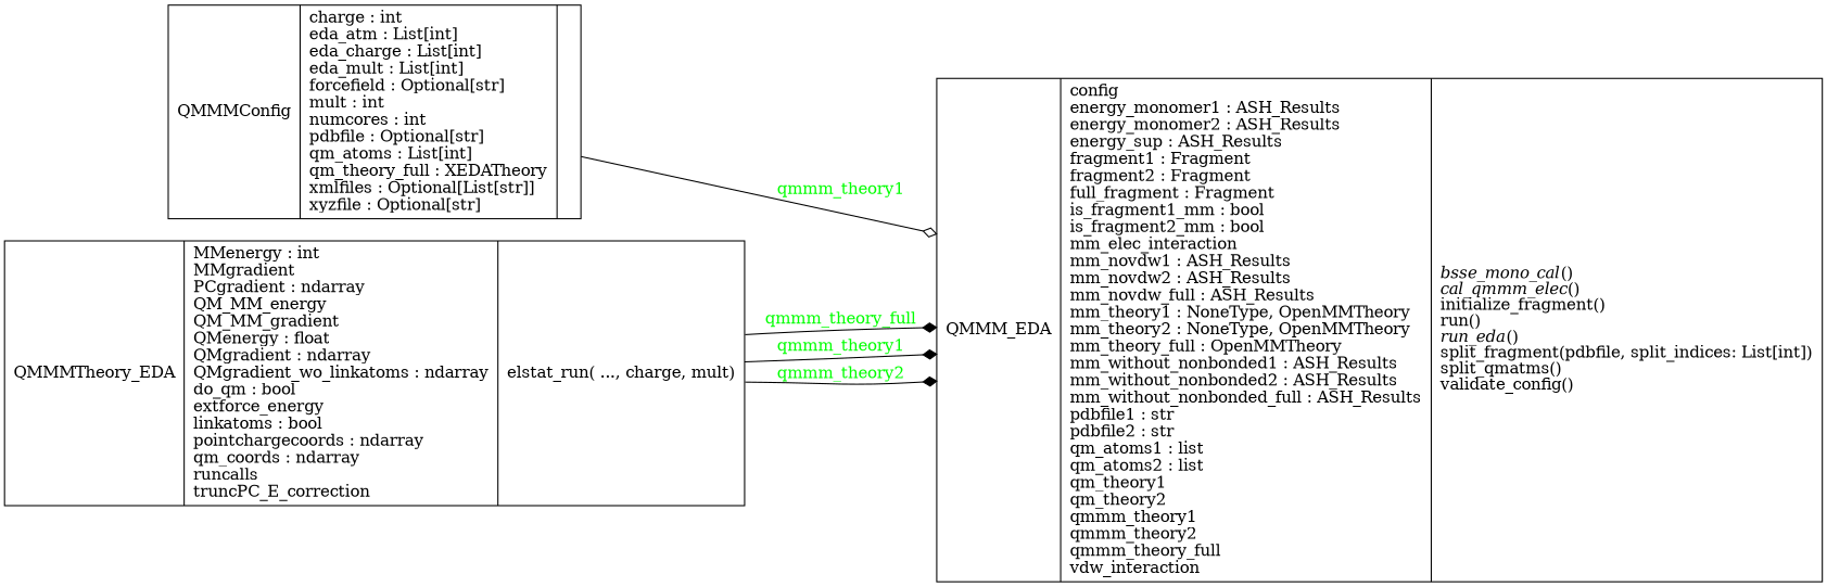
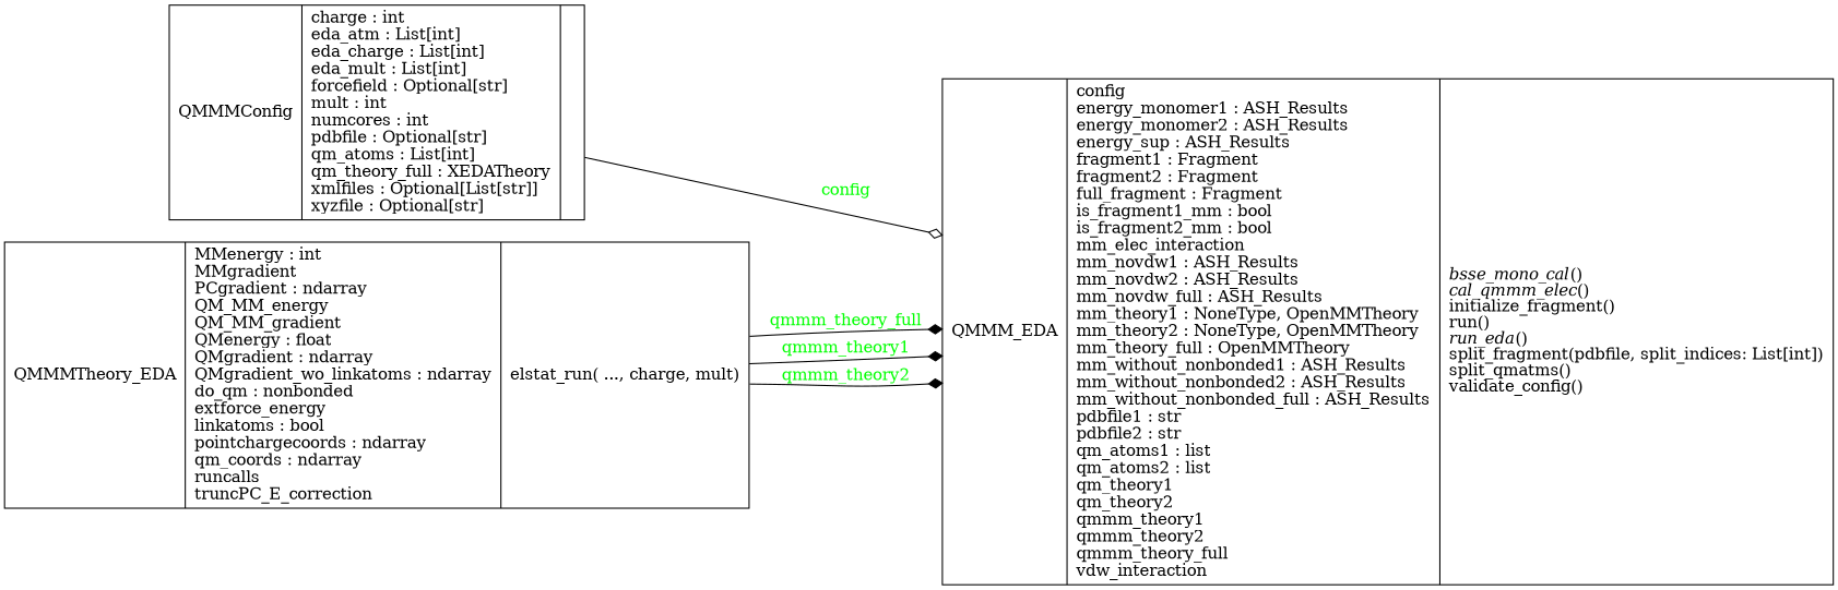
  digraph {
    rankdir=LR
    node [color=black fontcolor=black shape=record style=solid]
    edge [arrowhead=diamond arrowtail=none fontcolor=green style=solid]
    n1 [label=<{QMMMConfig|charge : int<br ALIGN="LEFT"/>eda_atm : List[int]<br ALIGN="LEFT"/>eda_charge : List[int]<br ALIGN="LEFT"/>eda_mult : List[int]<br ALIGN="LEFT"/>forcefield : Optional[str]<br ALIGN="LEFT"/>mult : int<br ALIGN="LEFT"/>numcores : int<br ALIGN="LEFT"/>pdbfile : Optional[str]<br ALIGN="LEFT"/>qm_atoms : List[int]<br ALIGN="LEFT"/>qm_theory_full : XEDATheory<br ALIGN="LEFT"/>xmlfiles : Optional[List[str]]<br ALIGN="LEFT"/>xyzfile : Optional[str]<br ALIGN="LEFT"/>|}>]
    n2 [label=<{QMMM_EDA|config<br ALIGN="LEFT"/>energy_monomer1 : ASH_Results<br ALIGN="LEFT"/>energy_monomer2 : ASH_Results<br ALIGN="LEFT"/>energy_sup : ASH_Results<br ALIGN="LEFT"/>fragment1 : Fragment<br ALIGN="LEFT"/>fragment2 : Fragment<br ALIGN="LEFT"/>full_fragment : Fragment<br ALIGN="LEFT"/>is_fragment1_mm : bool<br ALIGN="LEFT"/>is_fragment2_mm : bool<br ALIGN="LEFT"/>mm_elec_interaction<br ALIGN="LEFT"/>mm_novdw1 : ASH_Results<br ALIGN="LEFT"/>mm_novdw2 : ASH_Results<br ALIGN="LEFT"/>mm_novdw_full : ASH_Results<br ALIGN="LEFT"/>mm_theory1 : NoneType, OpenMMTheory<br ALIGN="LEFT"/>mm_theory2 : NoneType, OpenMMTheory<br ALIGN="LEFT"/>mm_theory_full : OpenMMTheory<br ALIGN="LEFT"/>mm_without_nonbonded1 : ASH_Results<br ALIGN="LEFT"/>mm_without_nonbonded2 : ASH_Results<br ALIGN="LEFT"/>mm_without_nonbonded_full : ASH_Results<br ALIGN="LEFT"/>pdbfile1 : str<br ALIGN="LEFT"/>pdbfile2 : str<br ALIGN="LEFT"/>qm_atoms1 : list<br ALIGN="LEFT"/>qm_atoms2 : list<br ALIGN="LEFT"/>qm_theory1<br ALIGN="LEFT"/>qm_theory2<br ALIGN="LEFT"/>qmmm_theory1<br ALIGN="LEFT"/>qmmm_theory2<br ALIGN="LEFT"/>qmmm_theory_full<br ALIGN="LEFT"/>vdw_interaction<br ALIGN="LEFT"/>|<I>bsse_mono_cal</I>()<br ALIGN="LEFT"/><I>cal_qmmm_elec</I>()<br ALIGN="LEFT"/>initialize_fragment()<br ALIGN="LEFT"/>run()<br ALIGN="LEFT"/><I>run_eda</I>()<br ALIGN="LEFT"/>split_fragment(pdbfile, split_indices: List[int])<br ALIGN="LEFT"/>split_qmatms()<br ALIGN="LEFT"/>validate_config()<br ALIGN="LEFT"/>}>]
-   n3 [label=<{QMMMTheory_EDA|MMenergy : int<br ALIGN="LEFT"/>MMgradient<br ALIGN="LEFT"/>PCgradient : ndarray<br ALIGN="LEFT"/>QM_MM_energy<br ALIGN="LEFT"/>QM_MM_gradient<br ALIGN="LEFT"/>QMenergy : float<br ALIGN="LEFT"/>QMgradient : ndarray<br ALIGN="LEFT"/>QMgradient_wo_linkatoms : ndarray<br ALIGN="LEFT"/>do_qm : bool<br ALIGN="LEFT"/>extforce_energy<br ALIGN="LEFT"/>linkatoms : bool<br ALIGN="LEFT"/>pointchargecoords : ndarray<br ALIGN="LEFT"/>qm_coords : ndarray<br ALIGN="LEFT"/>runcalls<br ALIGN="LEFT"/>truncPC_E_correction<br ALIGN="LEFT"/>|elstat_run( ..., charge, mult)<br ALIGN="LEFT"/>}>]
-   n1 -> n2 [arrowhead=odiamond label=qmmm_theory1]
+   n3 [label=<{QMMMTheory_EDA|MMenergy : int<br ALIGN="LEFT"/>MMgradient<br ALIGN="LEFT"/>PCgradient : ndarray<br ALIGN="LEFT"/>QM_MM_energy<br ALIGN="LEFT"/>QM_MM_gradient<br ALIGN="LEFT"/>QMenergy : float<br ALIGN="LEFT"/>QMgradient : ndarray<br ALIGN="LEFT"/>QMgradient_wo_linkatoms : ndarray<br ALIGN="LEFT"/>do_qm : nonbonded<br ALIGN="LEFT"/>extforce_energy<br ALIGN="LEFT"/>linkatoms : bool<br ALIGN="LEFT"/>pointchargecoords : ndarray<br ALIGN="LEFT"/>qm_coords : ndarray<br ALIGN="LEFT"/>runcalls<br ALIGN="LEFT"/>truncPC_E_correction<br ALIGN="LEFT"/>|elstat_run( ..., charge, mult)<br ALIGN="LEFT"/>}>]
+   n1 -> n2 [arrowhead=odiamond label=config]
    n3 -> n2 [label=qmmm_theory_full]
    n3 -> n2 [label=qmmm_theory1]
    n3 -> n2 [label=qmmm_theory2]
  }
